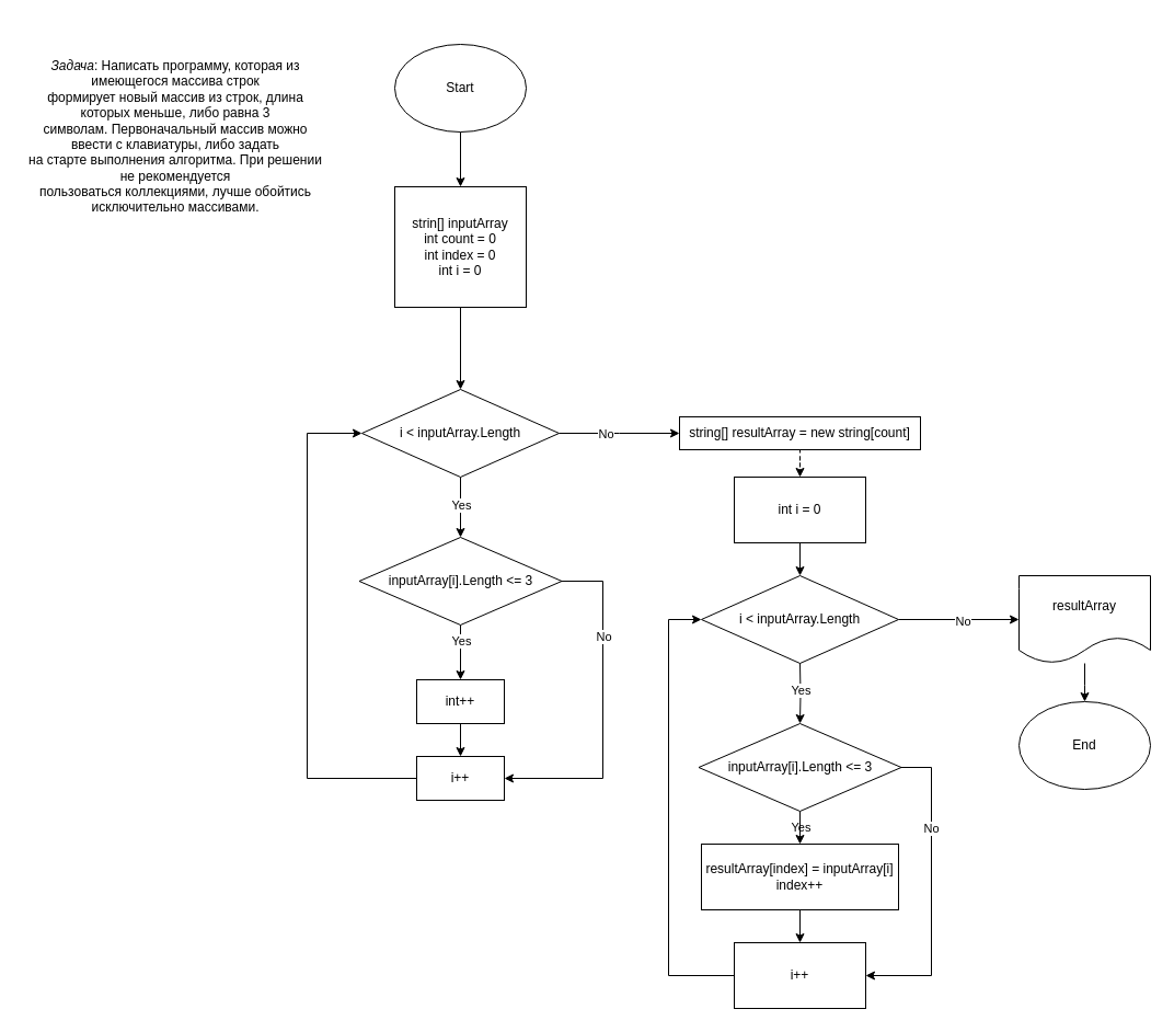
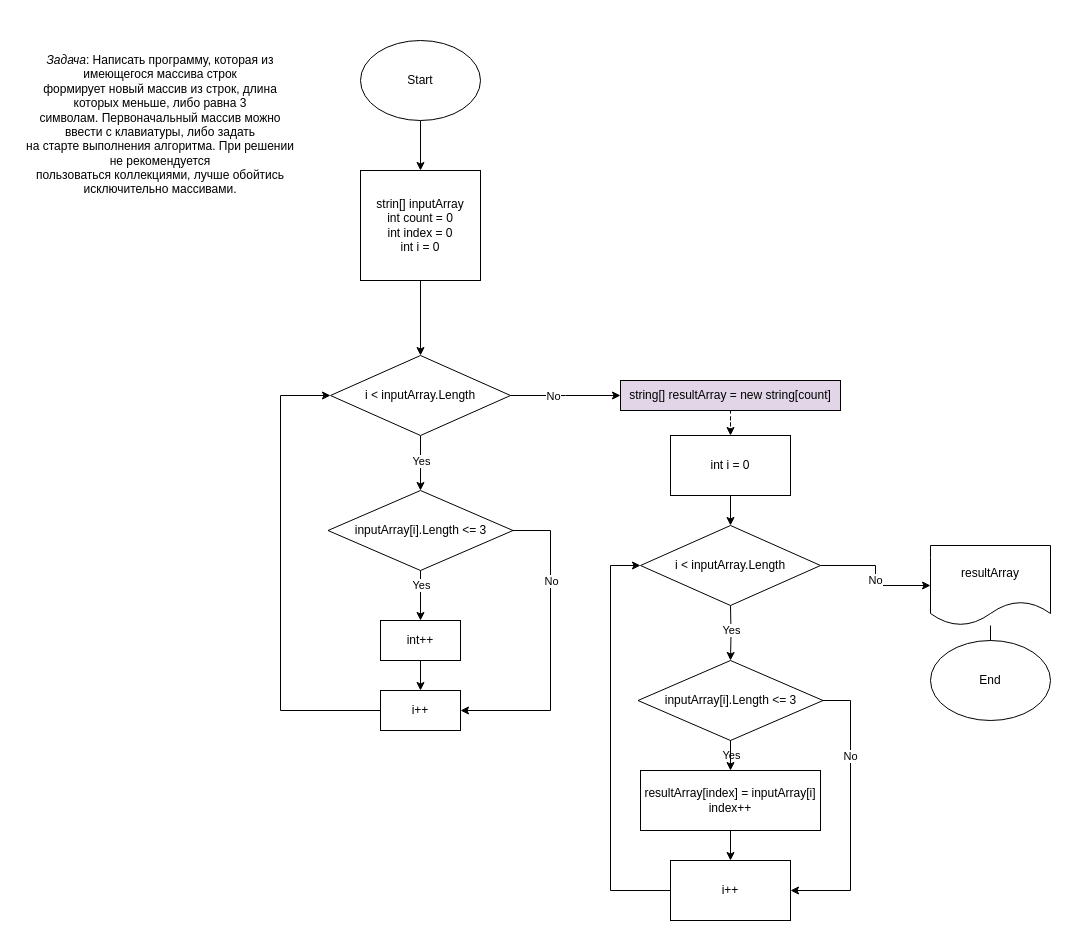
  <mxCell id="0" />
  <mxCell id="1" parent="0" />
  <mxCell id="2" value="&lt;br&gt;&lt;br/&gt;&lt;em&gt;Задача&lt;/em&gt;: Написать программу, которая из имеющегося массива строк&lt;br/&gt; формирует новый массив из строк, длина которых меньше, либо равна 3 &lt;br/&gt;символам. Первоначальный массив можно ввести с клавиатуры, либо задать &lt;br/&gt;на старте выполнения алгоритма. При решении не рекомендуется &lt;br/&gt;пользоваться коллекциями, лучше обойтись исключительно массивами." style="text;html=1;strokeColor=none;fillColor=none;align=center;verticalAlign=middle;whiteSpace=wrap;rounded=0;" vertex="1" parent="1"><mxGeometry width="280" height="180" as="geometry" x="20" y="20" /></mxCell>
  <mxCell id="3" value="" style="edgeStyle=orthogonalEdgeStyle;rounded=0;orthogonalLoop=1;jettySize=auto;html=1;" edge="1" parent="1" source="4" target="6"><mxGeometry relative="1" as="geometry" /></mxCell>
  <mxCell id="4" value="Start" style="ellipse;whiteSpace=wrap;html=1;" vertex="1" parent="1"><mxGeometry x="360" y="40" width="120" height="80" as="geometry" /></mxCell>
  <mxCell id="5" value="" style="edgeStyle=orthogonalEdgeStyle;rounded=0;orthogonalLoop=1;jettySize=auto;html=1;" edge="1" parent="1" source="6" target="11"><mxGeometry relative="1" as="geometry" /></mxCell>
  <mxCell id="6" value="&lt;div&gt;strin[] inputArray&lt;/div&gt;&lt;div&gt;int count = 0&lt;/div&gt;&lt;div&gt;int index = 0&lt;/div&gt;&lt;div&gt;int i = 0&lt;br&gt;&lt;/div&gt;" style="rounded=0;whiteSpace=wrap;html=1;" vertex="1" parent="1"><mxGeometry x="360" y="170" width="120" height="110" as="geometry" /></mxCell>
  <mxCell id="7" value="" style="edgeStyle=orthogonalEdgeStyle;rounded=0;orthogonalLoop=1;jettySize=auto;html=1;" edge="1" parent="1" source="11" target="16"><mxGeometry relative="1" as="geometry" /></mxCell>
  <mxCell id="8" value="Yes" style="edgeLabel;html=1;align=center;verticalAlign=middle;resizable=0;points=[];" vertex="1" connectable="0" parent="7"><mxGeometry x="-0.1" relative="1" as="geometry"><mxPoint as="offset" /></mxGeometry></mxCell>
  <mxCell id="9" style="edgeStyle=orthogonalEdgeStyle;rounded=0;orthogonalLoop=1;jettySize=auto;html=1;" edge="1" parent="1" source="11"><mxGeometry relative="1" as="geometry"><mxPoint x="620" y="395" as="targetPoint" /></mxGeometry></mxCell>
  <mxCell id="10" value="&lt;div&gt;No&lt;/div&gt;" style="edgeLabel;html=1;align=center;verticalAlign=middle;resizable=0;points=[];" vertex="1" connectable="0" parent="9"><mxGeometry x="-0.24" relative="1" as="geometry"><mxPoint as="offset" /></mxGeometry></mxCell>
  <mxCell id="11" value="i &amp;lt; inputArray.Length" style="rhombus;whiteSpace=wrap;html=1;rounded=0;" vertex="1" parent="1"><mxGeometry x="330" y="355" width="180" height="80" as="geometry" /></mxCell>
  <mxCell id="12" value="" style="edgeStyle=orthogonalEdgeStyle;rounded=0;orthogonalLoop=1;jettySize=auto;html=1;" edge="1" parent="1" source="16" target="18"><mxGeometry relative="1" as="geometry" /></mxCell>
  <mxCell id="13" value="Yes" style="edgeLabel;html=1;align=center;verticalAlign=middle;resizable=0;points=[];" vertex="1" connectable="0" parent="12"><mxGeometry x="-0.44" relative="1" as="geometry"><mxPoint as="offset" /></mxGeometry></mxCell>
  <mxCell id="14" style="edgeStyle=orthogonalEdgeStyle;rounded=0;orthogonalLoop=1;jettySize=auto;html=1;entryX=1;entryY=0.5;entryDx=0;entryDy=0;" edge="1" parent="1" source="16" target="20"><mxGeometry relative="1" as="geometry"><Array as="points"><mxPoint x="550" y="530" /><mxPoint x="550" y="710" /></Array></mxGeometry></mxCell>
  <mxCell id="15" value="No" style="edgeLabel;html=1;align=center;verticalAlign=middle;resizable=0;points=[];" vertex="1" connectable="0" parent="14"><mxGeometry x="-0.437" relative="1" as="geometry"><mxPoint y="1" as="offset" /></mxGeometry></mxCell>
  <mxCell id="16" value="inputArray[i].Length &amp;lt;= 3" style="rhombus;whiteSpace=wrap;html=1;rounded=0;" vertex="1" parent="1"><mxGeometry x="327.5" y="490" width="185" height="80" as="geometry" /></mxCell>
  <mxCell id="17" value="" style="edgeStyle=orthogonalEdgeStyle;rounded=0;orthogonalLoop=1;jettySize=auto;html=1;" edge="1" parent="1" source="18" target="20"><mxGeometry relative="1" as="geometry" /></mxCell>
  <mxCell id="18" value="&lt;div&gt;int++&lt;/div&gt;" style="whiteSpace=wrap;html=1;rounded=0;" vertex="1" parent="1"><mxGeometry x="380" y="620" width="80" height="40" as="geometry" /></mxCell>
  <mxCell id="19" style="edgeStyle=orthogonalEdgeStyle;rounded=0;orthogonalLoop=1;jettySize=auto;html=1;entryX=0;entryY=0.5;entryDx=0;entryDy=0;" edge="1" parent="1" source="20" target="11"><mxGeometry relative="1" as="geometry"><Array as="points"><mxPoint x="280" y="710" /><mxPoint x="280" y="395" /></Array></mxGeometry></mxCell>
  <mxCell id="20" value="i++" style="whiteSpace=wrap;html=1;rounded=0;" vertex="1" parent="1"><mxGeometry x="380" y="690" width="80" height="40" as="geometry" /></mxCell>
  <mxCell id="21" value="" style="edgeStyle=orthogonalEdgeStyle;rounded=0;orthogonalLoop=1;jettySize=auto;html=1;dashed=1;" edge="1" parent="1" source="22" target="27"><mxGeometry relative="1" as="geometry" /></mxCell>
- <mxCell id="22" value="string[] resultArray = new string[count]" style="whiteSpace=wrap;html=1;" vertex="1" parent="1"><mxGeometry x="620" y="380" width="220" height="30" as="geometry" /></mxCell>
+ <mxCell id="22" value="string[] resultArray = new string[count]" style="whiteSpace=wrap;html=1;fillColor=#e1d5e7;" vertex="1" parent="1"><mxGeometry x="620" y="380" width="220" height="30" as="geometry" /></mxCell>
  <mxCell id="23" value="" style="edgeStyle=orthogonalEdgeStyle;rounded=0;orthogonalLoop=1;jettySize=auto;html=1;" edge="1" parent="1" source="25" target="40"><mxGeometry relative="1" as="geometry" /></mxCell>
  <mxCell id="24" value="No" style="edgeLabel;html=1;align=center;verticalAlign=middle;resizable=0;points=[];" vertex="1" connectable="0" parent="23"><mxGeometry x="0.054" y="-1" relative="1" as="geometry"><mxPoint as="offset" /></mxGeometry></mxCell>
  <mxCell id="25" value="i &amp;lt; inputArray.Length" style="rhombus;whiteSpace=wrap;html=1;rounded=0;" vertex="1" parent="1"><mxGeometry x="640" y="525" width="180" height="80" as="geometry" /></mxCell>
  <mxCell id="26" value="" style="edgeStyle=orthogonalEdgeStyle;rounded=0;orthogonalLoop=1;jettySize=auto;html=1;" edge="1" parent="1" source="27" target="25"><mxGeometry relative="1" as="geometry" /></mxCell>
  <mxCell id="27" value="int i = 0" style="rounded=0;whiteSpace=wrap;html=1;" vertex="1" parent="1"><mxGeometry x="670" y="435" width="120" height="60" as="geometry" /></mxCell>
  <mxCell id="28" value="" style="edgeStyle=orthogonalEdgeStyle;rounded=0;orthogonalLoop=1;jettySize=auto;html=1;" edge="1" parent="1" target="34"><mxGeometry relative="1" as="geometry"><mxPoint x="730" y="605" as="sourcePoint" /></mxGeometry></mxCell>
  <mxCell id="29" value="Yes" style="edgeLabel;html=1;align=center;verticalAlign=middle;resizable=0;points=[];" vertex="1" connectable="0" parent="28"><mxGeometry x="-0.1" relative="1" as="geometry"><mxPoint as="offset" /></mxGeometry></mxCell>
  <mxCell id="30" value="Yes" style="edgeLabel;html=1;align=center;verticalAlign=middle;resizable=0;points=[];" vertex="1" connectable="0" parent="1"><mxGeometry x="730" y="754" as="geometry" /></mxCell>
  <mxCell id="31" value="" style="edgeStyle=orthogonalEdgeStyle;rounded=0;orthogonalLoop=1;jettySize=auto;html=1;" edge="1" parent="1" source="34" target="36"><mxGeometry relative="1" as="geometry" /></mxCell>
  <mxCell id="32" style="edgeStyle=orthogonalEdgeStyle;rounded=0;orthogonalLoop=1;jettySize=auto;html=1;entryX=1;entryY=0.5;entryDx=0;entryDy=0;" edge="1" parent="1" source="34" target="38"><mxGeometry relative="1" as="geometry"><Array as="points"><mxPoint x="850" y="700" /><mxPoint x="850" y="890" /></Array></mxGeometry></mxCell>
  <mxCell id="33" value="No" style="edgeLabel;html=1;align=center;verticalAlign=middle;resizable=0;points=[];" vertex="1" connectable="0" parent="32"><mxGeometry x="-0.408" y="-1" relative="1" as="geometry"><mxPoint y="1" as="offset" /></mxGeometry></mxCell>
  <mxCell id="34" value="inputArray[i].Length &amp;lt;= 3" style="rhombus;whiteSpace=wrap;html=1;rounded=0;" vertex="1" parent="1"><mxGeometry x="637.5" y="660" width="185" height="80" as="geometry" /></mxCell>
  <mxCell id="35" value="" style="edgeStyle=orthogonalEdgeStyle;rounded=0;orthogonalLoop=1;jettySize=auto;html=1;" edge="1" parent="1" source="36" target="38"><mxGeometry relative="1" as="geometry" /></mxCell>
  <mxCell id="36" value="&lt;div&gt;resultArray[index] = inputArray[i]&lt;/div&gt;&lt;div&gt;index++&lt;br&gt;&lt;/div&gt;" style="whiteSpace=wrap;html=1;rounded=0;" vertex="1" parent="1"><mxGeometry x="640" y="770" width="180" height="60" as="geometry" /></mxCell>
  <mxCell id="37" style="edgeStyle=orthogonalEdgeStyle;rounded=0;orthogonalLoop=1;jettySize=auto;html=1;entryX=0;entryY=0.5;entryDx=0;entryDy=0;" edge="1" parent="1" source="38" target="25"><mxGeometry relative="1" as="geometry"><Array as="points"><mxPoint x="610" y="890" /><mxPoint x="610" y="565" /></Array></mxGeometry></mxCell>
  <mxCell id="38" value="i++" style="rounded=0;whiteSpace=wrap;html=1;" vertex="1" parent="1"><mxGeometry x="670" y="860" width="120" height="60" as="geometry" /></mxCell>
  <mxCell id="39" style="edgeStyle=orthogonalEdgeStyle;rounded=0;orthogonalLoop=1;jettySize=auto;html=1;" edge="1" parent="1" source="40"><mxGeometry relative="1" as="geometry"><mxPoint x="990" y="640" as="targetPoint" /></mxGeometry></mxCell>
- <mxCell id="40" value="resultArray" style="shape=document;whiteSpace=wrap;html=1;boundedLbl=1;rounded=0;" vertex="1" parent="1"><mxGeometry x="930" y="525" width="120" height="80" as="geometry" /></mxCell>
+ <mxCell id="40" value="resultArray" style="shape=document;whiteSpace=wrap;html=1;boundedLbl=1;rounded=0;" vertex="1" parent="1"><mxGeometry x="930" y="545" width="120" height="80" as="geometry" /></mxCell>
  <mxCell id="41" value="End" style="ellipse;whiteSpace=wrap;html=1;" vertex="1" parent="1"><mxGeometry x="930" y="640" width="120" height="80" as="geometry" /></mxCell>
